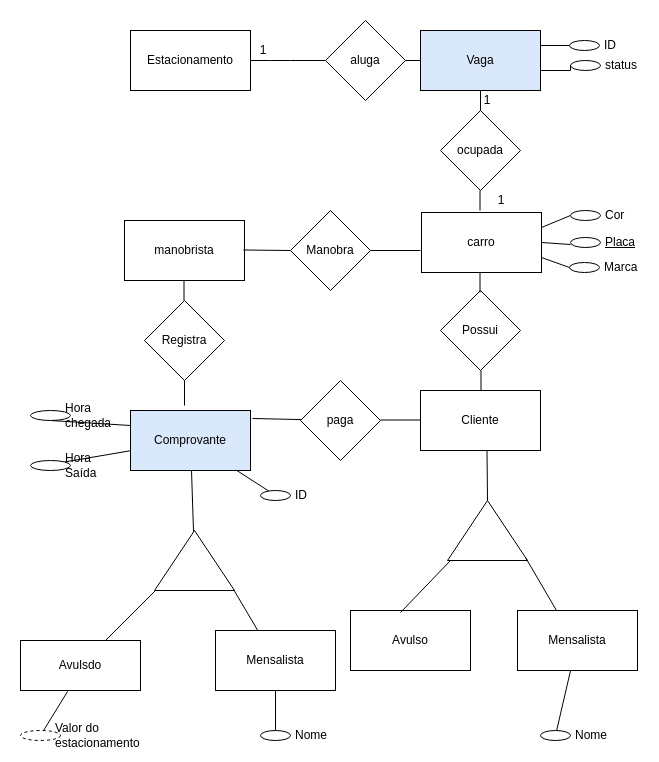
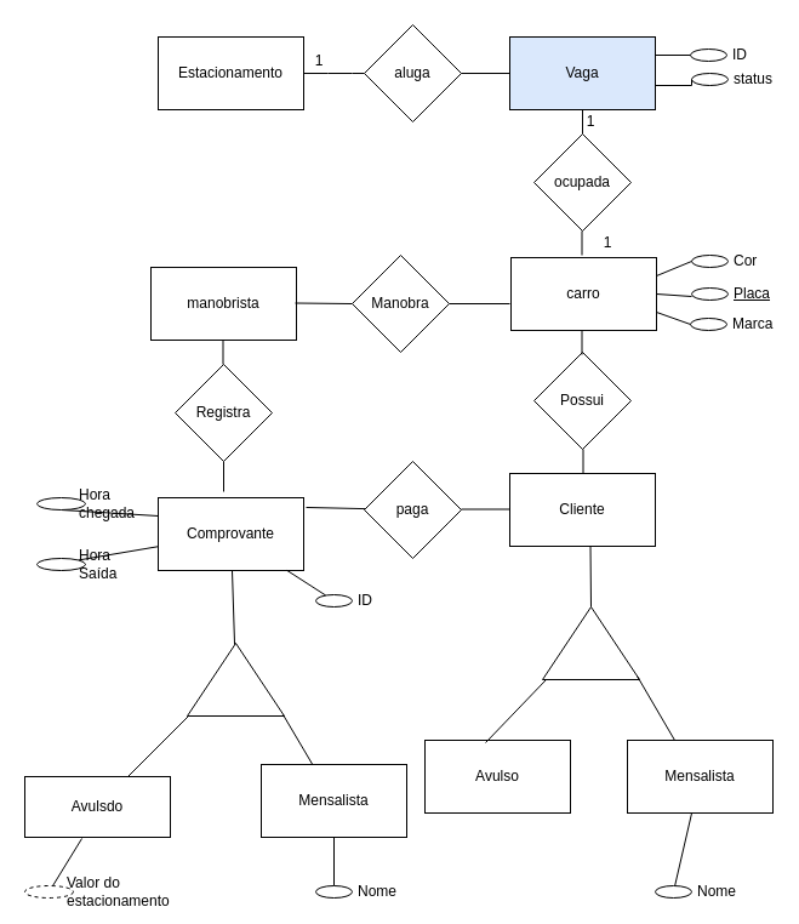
  <mxCell id="0" />
  <mxCell id="1" parent="0" />
  <mxCell id="2" value="ocupada" style="rhombus;whiteSpace=wrap;html=1;" parent="1" vertex="1"><mxGeometry x="440" y="110" width="80" height="80" as="geometry" /></mxCell>
  <mxCell id="3" value="Estacionamento" style="rounded=0;whiteSpace=wrap;html=1;" parent="1" vertex="1"><mxGeometry x="130" y="30" width="120" height="60" as="geometry" /></mxCell>
  <mxCell id="4" style="edgeStyle=orthogonalEdgeStyle;rounded=0;orthogonalLoop=1;jettySize=auto;html=1;exitX=1;exitY=0.25;exitDx=0;exitDy=0;entryX=0;entryY=0;entryDx=0;entryDy=0;endArrow=none;endFill=0;" parent="1" source="5" target="36" edge="1"><mxGeometry relative="1" as="geometry" /></mxCell>
  <mxCell id="5" value="Vaga" style="rounded=0;whiteSpace=wrap;html=1;fillColor=#dae8fc;" parent="1" vertex="1"><mxGeometry x="420" y="30" width="120" height="60" as="geometry" /></mxCell>
  <mxCell id="6" value="Cliente" style="rounded=0;whiteSpace=wrap;html=1;" parent="1" vertex="1"><mxGeometry x="420" y="390" width="120" height="60" as="geometry" /></mxCell>
  <mxCell id="7" style="edgeStyle=none;rounded=0;orthogonalLoop=1;jettySize=auto;html=1;entryX=1;entryY=0;entryDx=0;entryDy=0;endArrow=none;endFill=0;" edge="1" parent="1" source="8" target="52"><mxGeometry relative="1" as="geometry" /></mxCell>
- <mxCell id="8" value="Comprovante" style="rounded=0;whiteSpace=wrap;html=1;fillColor=#dae8fc;" parent="1" vertex="1"><mxGeometry x="130" y="410" width="120" height="60" as="geometry" /></mxCell>
+ <mxCell id="8" value="Comprovante" style="rounded=0;whiteSpace=wrap;html=1;" parent="1" vertex="1"><mxGeometry x="130" y="410" width="120" height="60" as="geometry" /></mxCell>
  <mxCell id="9" value="manobrista" style="rounded=0;whiteSpace=wrap;html=1;" parent="1" vertex="1"><mxGeometry x="124" y="220" width="120" height="60" as="geometry" /></mxCell>
  <mxCell id="10" value="carro" style="rounded=0;whiteSpace=wrap;html=1;" parent="1" vertex="1"><mxGeometry x="421" y="212" width="120" height="60" as="geometry" /></mxCell>
- <mxCell id="11" value="aluga" style="rhombus;whiteSpace=wrap;html=1;" parent="1" vertex="1"><mxGeometry x="325" y="20" width="80" height="80" as="geometry" /></mxCell>
+ <mxCell id="11" value="aluga" style="rhombus;whiteSpace=wrap;html=1;" parent="1" vertex="1"><mxGeometry x="300" y="20" width="80" height="80" as="geometry" /></mxCell>
  <mxCell id="12" value="" style="endArrow=none;html=1;exitX=1;exitY=0.5;exitDx=0;exitDy=0;" parent="1" source="3" target="11" edge="1"><mxGeometry width="50" height="50" relative="1" as="geometry"><mxPoint x="260" y="360" as="sourcePoint" /><mxPoint x="310" y="310" as="targetPoint" /><Array as="points"><mxPoint x="280" y="60" /></Array></mxGeometry></mxCell>
  <mxCell id="13" value="" style="endArrow=none;html=1;entryX=0;entryY=0.5;entryDx=0;entryDy=0;exitX=1;exitY=0.5;exitDx=0;exitDy=0;" parent="1" source="11" target="5" edge="1"><mxGeometry width="50" height="50" relative="1" as="geometry"><mxPoint x="260" y="360" as="sourcePoint" /><mxPoint x="310" y="310" as="targetPoint" /><Array as="points" /></mxGeometry></mxCell>
  <mxCell id="14" value="1" style="text;html=1;strokeColor=none;fillColor=none;align=center;verticalAlign=middle;whiteSpace=wrap;rounded=0;" parent="1" vertex="1"><mxGeometry x="257" y="40" width="12" height="20" as="geometry" /></mxCell>
  <mxCell id="15" value="" style="endArrow=none;html=1;exitX=1.017;exitY=0.133;exitDx=0;exitDy=0;exitPerimeter=0;" parent="1" source="8" target="24" edge="1"><mxGeometry width="50" height="50" relative="1" as="geometry"><mxPoint x="260" y="420" as="sourcePoint" /><mxPoint x="380" y="270" as="targetPoint" /><Array as="points" /></mxGeometry></mxCell>
  <mxCell id="16" value="" style="endArrow=none;html=1;" parent="1" source="2" edge="1"><mxGeometry width="50" height="50" relative="1" as="geometry"><mxPoint x="410" y="180" as="sourcePoint" /><mxPoint x="480" y="90" as="targetPoint" /><Array as="points" /></mxGeometry></mxCell>
  <mxCell id="17" value="" style="endArrow=none;html=1;" parent="1" edge="1"><mxGeometry width="50" height="50" relative="1" as="geometry"><mxPoint x="479.5" y="210" as="sourcePoint" /><mxPoint x="479.5" y="190" as="targetPoint" /><Array as="points" /></mxGeometry></mxCell>
  <mxCell id="18" value="1" style="text;html=1;strokeColor=none;fillColor=none;align=center;verticalAlign=middle;whiteSpace=wrap;rounded=0;" parent="1" vertex="1"><mxGeometry x="481" y="90" width="12" height="20" as="geometry" /></mxCell>
  <mxCell id="19" value="1" style="text;html=1;strokeColor=none;fillColor=none;align=center;verticalAlign=middle;whiteSpace=wrap;rounded=0;" parent="1" vertex="1"><mxGeometry x="495" y="190" width="12" height="20" as="geometry" /></mxCell>
  <mxCell id="20" value="Possui" style="rhombus;whiteSpace=wrap;html=1;" parent="1" vertex="1"><mxGeometry x="440" y="290" width="80" height="80" as="geometry" /></mxCell>
  <mxCell id="21" value="" style="endArrow=none;html=1;" parent="1" edge="1"><mxGeometry width="50" height="50" relative="1" as="geometry"><mxPoint x="479.5" y="292" as="sourcePoint" /><mxPoint x="479.5" y="272" as="targetPoint" /><Array as="points" /></mxGeometry></mxCell>
  <mxCell id="22" value="" style="endArrow=none;html=1;" parent="1" edge="1"><mxGeometry width="50" height="50" relative="1" as="geometry"><mxPoint x="480.5" y="390" as="sourcePoint" /><mxPoint x="480.5" y="370" as="targetPoint" /><Array as="points" /></mxGeometry></mxCell>
  <mxCell id="23" value="Registra" style="rhombus;whiteSpace=wrap;html=1;" parent="1" vertex="1"><mxGeometry x="144" y="300" width="80" height="80" as="geometry" /></mxCell>
  <mxCell id="24" value="paga" style="rhombus;whiteSpace=wrap;html=1;" parent="1" vertex="1"><mxGeometry x="300" y="380" width="80" height="80" as="geometry" /></mxCell>
  <mxCell id="25" value="" style="endArrow=none;html=1;" parent="1" edge="1"><mxGeometry width="50" height="50" relative="1" as="geometry"><mxPoint x="183.5" y="300" as="sourcePoint" /><mxPoint x="183.5" y="280" as="targetPoint" /><Array as="points" /></mxGeometry></mxCell>
  <mxCell id="26" value="" style="triangle;whiteSpace=wrap;html=1;rotation=-90;" parent="1" vertex="1"><mxGeometry x="457" y="490" width="60" height="80" as="geometry" /></mxCell>
  <mxCell id="27" value="" style="endArrow=none;html=1;exitX=1;exitY=0.5;exitDx=0;exitDy=0;" parent="1" source="26" edge="1"><mxGeometry width="50" height="50" relative="1" as="geometry"><mxPoint x="486.5" y="470" as="sourcePoint" /><mxPoint x="486.5" y="450" as="targetPoint" /><Array as="points" /></mxGeometry></mxCell>
  <mxCell id="28" value="Avulso" style="rounded=0;whiteSpace=wrap;html=1;" parent="1" vertex="1"><mxGeometry x="350" y="610" width="120" height="60" as="geometry" /></mxCell>
  <mxCell id="29" value="Mensalista" style="rounded=0;whiteSpace=wrap;html=1;" parent="1" vertex="1"><mxGeometry x="517" y="610" width="120" height="60" as="geometry" /></mxCell>
  <mxCell id="30" value="" style="endArrow=none;html=1;exitX=0.417;exitY=0.033;exitDx=0;exitDy=0;exitPerimeter=0;" parent="1" source="28" edge="1"><mxGeometry width="50" height="50" relative="1" as="geometry"><mxPoint x="380" y="650" as="sourcePoint" /><mxPoint x="450" y="560" as="targetPoint" /><Array as="points" /></mxGeometry></mxCell>
  <mxCell id="31" value="" style="endArrow=none;html=1;exitX=0.417;exitY=0.033;exitDx=0;exitDy=0;exitPerimeter=0;entryX=0.05;entryY=1.025;entryDx=0;entryDy=0;entryPerimeter=0;" parent="1" edge="1"><mxGeometry width="50" height="50" relative="1" as="geometry"><mxPoint x="556" y="610" as="sourcePoint" /><mxPoint x="525" y="557" as="targetPoint" /><Array as="points" /></mxGeometry></mxCell>
  <mxCell id="32" value="" style="endArrow=none;html=1;" parent="1" edge="1"><mxGeometry width="50" height="50" relative="1" as="geometry"><mxPoint x="380" y="419.5" as="sourcePoint" /><mxPoint x="420" y="419.5" as="targetPoint" /><Array as="points" /></mxGeometry></mxCell>
  <mxCell id="33" value="Manobra" style="rhombus;whiteSpace=wrap;html=1;" parent="1" vertex="1"><mxGeometry x="290" y="210" width="80" height="80" as="geometry" /></mxCell>
  <mxCell id="34" value="" style="endArrow=none;html=1;entryX=0;entryY=0.5;entryDx=0;entryDy=0;" parent="1" target="33" edge="1"><mxGeometry width="50" height="50" relative="1" as="geometry"><mxPoint x="243" y="249.5" as="sourcePoint" /><mxPoint x="283" y="249.5" as="targetPoint" /><Array as="points" /></mxGeometry></mxCell>
  <mxCell id="35" value="" style="endArrow=none;html=1;" parent="1" edge="1"><mxGeometry width="50" height="50" relative="1" as="geometry"><mxPoint x="370" y="250" as="sourcePoint" /><mxPoint x="420" y="250" as="targetPoint" /><Array as="points" /></mxGeometry></mxCell>
  <mxCell id="36" value="ID" style="ellipse;whiteSpace=wrap;html=1;align=left;spacingLeft=33;" parent="1" vertex="1"><mxGeometry x="569" y="40" width="30" height="10" as="geometry" /></mxCell>
  <mxCell id="37" value="Cor" style="ellipse;whiteSpace=wrap;html=1;align=left;spacingLeft=33;" parent="1" vertex="1"><mxGeometry x="570" y="210" width="30" height="10" as="geometry" /></mxCell>
  <mxCell id="38" style="edgeStyle=none;rounded=0;orthogonalLoop=1;jettySize=auto;html=1;endArrow=none;endFill=0;" edge="1" parent="1" source="39" target="29"><mxGeometry relative="1" as="geometry" /></mxCell>
  <mxCell id="39" value="Nome" style="ellipse;whiteSpace=wrap;html=1;align=left;spacingLeft=33;" parent="1" vertex="1"><mxGeometry x="540" y="730" width="30" height="10" as="geometry" /></mxCell>
  <mxCell id="40" value="&lt;u&gt;Placa&lt;/u&gt;" style="ellipse;whiteSpace=wrap;html=1;align=left;spacingLeft=33;" parent="1" vertex="1"><mxGeometry x="570" y="237" width="30" height="10" as="geometry" /></mxCell>
  <mxCell id="41" value="Marca" style="ellipse;whiteSpace=wrap;html=1;align=left;spacingLeft=33;" parent="1" vertex="1"><mxGeometry x="569" y="262" width="30" height="10" as="geometry" /></mxCell>
  <mxCell id="42" value="" style="endArrow=none;html=1;entryX=0;entryY=0.5;entryDx=0;entryDy=0;exitX=1;exitY=0.25;exitDx=0;exitDy=0;" parent="1" source="10" target="37" edge="1"><mxGeometry width="50" height="50" relative="1" as="geometry"><mxPoint x="220" y="510" as="sourcePoint" /><mxPoint x="270" y="460" as="targetPoint" /></mxGeometry></mxCell>
  <mxCell id="43" value="" style="endArrow=none;html=1;entryX=0;entryY=0.5;entryDx=0;entryDy=0;exitX=1;exitY=0.5;exitDx=0;exitDy=0;" parent="1" source="10" edge="1"><mxGeometry width="50" height="50" relative="1" as="geometry"><mxPoint x="541" y="256" as="sourcePoint" /><mxPoint x="570" y="244" as="targetPoint" /></mxGeometry></mxCell>
  <mxCell id="44" value="" style="endArrow=none;html=1;entryX=0;entryY=0.5;entryDx=0;entryDy=0;exitX=1;exitY=0.75;exitDx=0;exitDy=0;" parent="1" source="10" target="41" edge="1"><mxGeometry width="50" height="50" relative="1" as="geometry"><mxPoint x="551" y="252" as="sourcePoint" /><mxPoint x="580" y="254" as="targetPoint" /></mxGeometry></mxCell>
  <mxCell id="45" value="status" style="ellipse;whiteSpace=wrap;html=1;align=left;spacingLeft=33;" parent="1" vertex="1"><mxGeometry x="570" y="60" width="30" height="10" as="geometry" /></mxCell>
  <mxCell id="46" value="" style="endArrow=none;html=1;entryX=0.5;entryY=1;entryDx=0;entryDy=0;" parent="1" target="23" edge="1"><mxGeometry width="50" height="50" relative="1" as="geometry"><mxPoint x="184" y="405" as="sourcePoint" /><mxPoint x="250" y="350" as="targetPoint" /></mxGeometry></mxCell>
  <mxCell id="47" style="edgeStyle=orthogonalEdgeStyle;rounded=0;orthogonalLoop=1;jettySize=auto;html=1;endArrow=none;endFill=0;exitX=1;exitY=0.75;exitDx=0;exitDy=0;entryX=0;entryY=0.5;entryDx=0;entryDy=0;" parent="1" source="5" target="45" edge="1"><mxGeometry relative="1" as="geometry"><mxPoint x="550" y="70" as="sourcePoint" /><mxPoint x="570" y="70" as="targetPoint" /><Array as="points"><mxPoint x="540" y="70" /><mxPoint x="570" y="70" /></Array></mxGeometry></mxCell>
  <mxCell id="48" style="rounded=0;orthogonalLoop=1;jettySize=auto;html=1;endArrow=none;endFill=0;" edge="1" parent="1" source="49" target="8"><mxGeometry relative="1" as="geometry" /></mxCell>
  <mxCell id="49" value="ID" style="ellipse;whiteSpace=wrap;html=1;align=left;spacingLeft=33;" vertex="1" parent="1"><mxGeometry x="260" y="490" width="30" height="10" as="geometry" /></mxCell>
  <mxCell id="50" style="edgeStyle=none;rounded=0;orthogonalLoop=1;jettySize=auto;html=1;exitX=0.5;exitY=1;exitDx=0;exitDy=0;entryX=0;entryY=0.25;entryDx=0;entryDy=0;endArrow=none;endFill=0;" edge="1" parent="1" source="51" target="8"><mxGeometry relative="1" as="geometry" /></mxCell>
  <mxCell id="51" value="Hora chegada" style="ellipse;whiteSpace=wrap;html=1;align=left;spacingLeft=33;" vertex="1" parent="1"><mxGeometry x="30" y="410" width="40" height="10" as="geometry" /></mxCell>
  <mxCell id="52" value="Hora Saída" style="ellipse;whiteSpace=wrap;html=1;align=left;spacingLeft=33;" vertex="1" parent="1"><mxGeometry x="30" y="460" width="40" height="10" as="geometry" /></mxCell>
  <mxCell id="53" style="edgeStyle=none;rounded=0;orthogonalLoop=1;jettySize=auto;html=1;endArrow=none;endFill=0;" edge="1" parent="1" source="54" target="8"><mxGeometry relative="1" as="geometry" /></mxCell>
  <mxCell id="54" value="" style="triangle;whiteSpace=wrap;html=1;rotation=-90;" vertex="1" parent="1"><mxGeometry x="164" y="520" width="60" height="80" as="geometry" /></mxCell>
  <mxCell id="55" style="edgeStyle=none;rounded=0;orthogonalLoop=1;jettySize=auto;html=1;entryX=0;entryY=0.013;entryDx=0;entryDy=0;entryPerimeter=0;endArrow=none;endFill=0;" edge="1" parent="1" source="56" target="54"><mxGeometry relative="1" as="geometry" /></mxCell>
  <mxCell id="56" value="Avulsdo" style="rounded=0;whiteSpace=wrap;html=1;" vertex="1" parent="1"><mxGeometry x="20" y="640" width="120" height="50" as="geometry" /></mxCell>
  <mxCell id="57" style="edgeStyle=none;rounded=0;orthogonalLoop=1;jettySize=auto;html=1;entryX=0.392;entryY=1.02;entryDx=0;entryDy=0;entryPerimeter=0;endArrow=none;endFill=0;" edge="1" parent="1" source="58" target="56"><mxGeometry relative="1" as="geometry" /></mxCell>
  <mxCell id="58" value="Valor do estacionamento" style="ellipse;whiteSpace=wrap;html=1;align=left;spacingLeft=33;dashed=1;" vertex="1" parent="1"><mxGeometry x="20" y="730" width="40" height="10" as="geometry" /></mxCell>
  <mxCell id="59" style="edgeStyle=none;rounded=0;orthogonalLoop=1;jettySize=auto;html=1;entryX=0.017;entryY=0.988;entryDx=0;entryDy=0;entryPerimeter=0;endArrow=none;endFill=0;" edge="1" parent="1" source="61" target="54"><mxGeometry relative="1" as="geometry" /></mxCell>
  <mxCell id="60" value="" style="edgeStyle=none;rounded=0;orthogonalLoop=1;jettySize=auto;html=1;endArrow=none;endFill=0;" edge="1" parent="1" source="61" target="62"><mxGeometry relative="1" as="geometry" /></mxCell>
  <mxCell id="61" value="Mensalista" style="rounded=0;whiteSpace=wrap;html=1;" vertex="1" parent="1"><mxGeometry x="215" y="630" width="120" height="60" as="geometry" /></mxCell>
  <mxCell id="62" value="Nome" style="ellipse;whiteSpace=wrap;html=1;align=left;spacingLeft=33;" vertex="1" parent="1"><mxGeometry x="260" y="730" width="30" height="10" as="geometry" /></mxCell>
